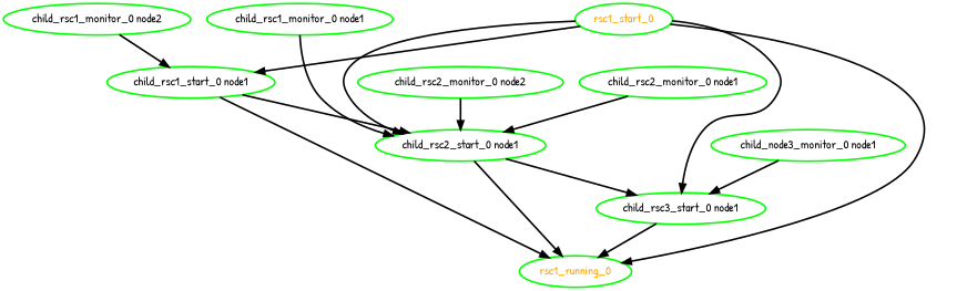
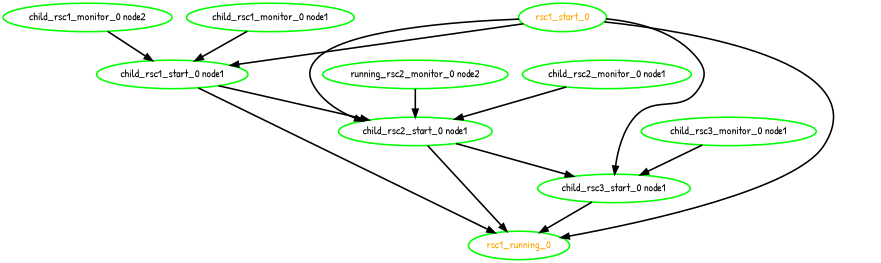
  digraph {
    fontname="Patrick Hand"
    node [color=green fontcolor=black fontname="Patrick Hand" style=bold]
    edge [fontname="Patrick Hand" style=bold]
    "child_rsc1_monitor_0 node1"
    "child_rsc1_start_0 node1"
    "child_rsc2_start_0 node1"
    rsc1_running_0 [fontcolor=orange]
    "child_rsc3_start_0 node1"
    "child_rsc1_monitor_0 node2"
    "child_rsc2_monitor_0 node1"
-   "child_rsc2_monitor_0 node2"
-   "child_rsc3_monitor_0 node1" [label="child_node3_monitor_0 node1"]
+   "child_rsc2_monitor_0 node2" [label="running_rsc2_monitor_0 node2"]
+   "child_rsc3_monitor_0 node1"
    rsc1_start_0 [fontcolor=orange]
-   "child_rsc1_monitor_0 node1" -> "child_rsc2_start_0 node1"
+   "child_rsc1_monitor_0 node1" -> "child_rsc1_start_0 node1"
    "child_rsc1_start_0 node1" -> "child_rsc2_start_0 node1"
    "child_rsc1_start_0 node1" -> rsc1_running_0
    "child_rsc2_start_0 node1" -> rsc1_running_0
    "child_rsc2_start_0 node1" -> "child_rsc3_start_0 node1"
    "child_rsc3_start_0 node1" -> rsc1_running_0
    "child_rsc1_monitor_0 node2" -> "child_rsc1_start_0 node1"
    "child_rsc2_monitor_0 node1" -> "child_rsc2_start_0 node1"
    "child_rsc2_monitor_0 node2" -> "child_rsc2_start_0 node1"
    "child_rsc3_monitor_0 node1" -> "child_rsc3_start_0 node1"
    rsc1_start_0 -> "child_rsc1_start_0 node1"
    rsc1_start_0 -> "child_rsc2_start_0 node1"
    rsc1_start_0 -> rsc1_running_0
    rsc1_start_0 -> "child_rsc3_start_0 node1"
  }
